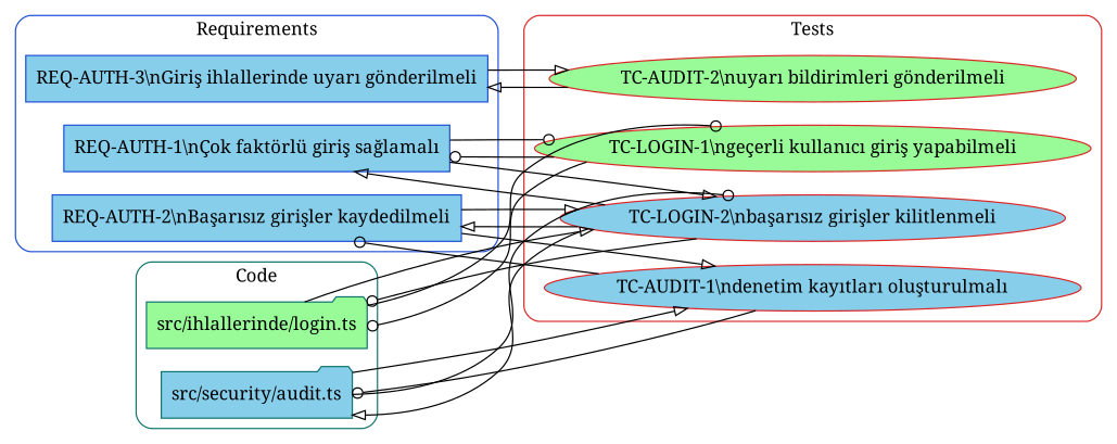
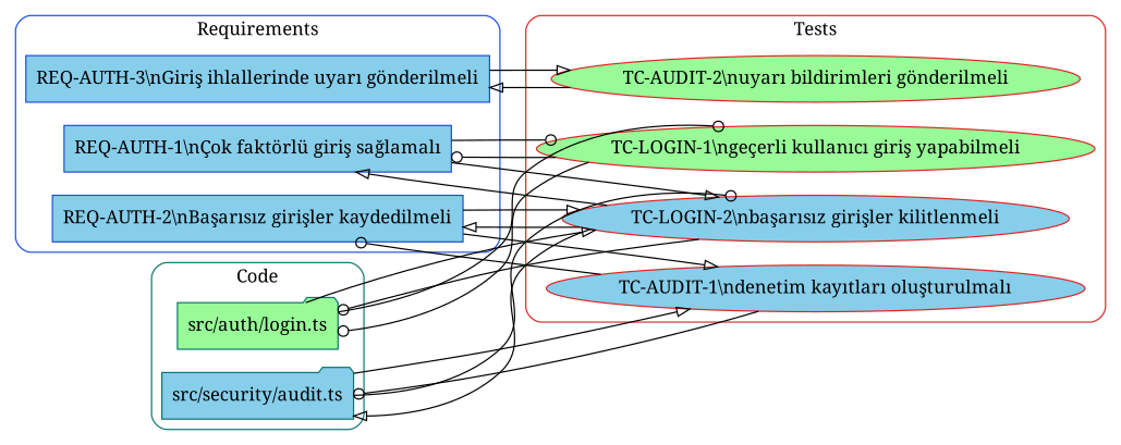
  digraph {
    fontname="Noto Serif"
    rankdir=LR
    splines=spline
    node [color="#dc2626" fillcolor=skyblue fontname="Noto Serif" shape=ellipse style=filled]
    edge [fontname="Noto Serif" arrowhead=onormal]
    n1 [color="#1d4ed8" label="REQ-AUTH-1\\nÇok faktörlü giriş sağlamalı" shape=rect]
    n2 [color="#1d4ed8" label="REQ-AUTH-2\\nBaşarısız girişler kaydedilmeli" shape=rect]
    n3 [color="#1d4ed8" label="REQ-AUTH-3\\nGiriş ihlallerinde uyarı gönderilmeli" shape=rect]
-   n4 [color="#0f766e" fillcolor=palegreen label="src/ihlallerinde/login.ts" shape=folder]
+   n4 [color="#0f766e" fillcolor=palegreen label="src/auth/login.ts" shape=folder]
    n5 [color="#0f766e" label="src/security/audit.ts" shape=folder]
    n6 [label="TC-AUDIT-1\\ndenetim kayıtları oluşturulmalı"]
    n7 [fillcolor=palegreen label="TC-AUDIT-2\\nuyarı bildirimleri gönderilmeli"]
    n8 [fillcolor=palegreen label="TC-LOGIN-1\\ngeçerli kullanıcı giriş yapabilmeli"]
    n9 [label="TC-LOGIN-2\\nbaşarısız girişler kilitlenmeli"]
    subgraph cluster_1 {
      color="#1d4ed8"
      label=Requirements
      style=rounded
      n1
      n2
      n3
    }
    subgraph cluster_2 {
      color="#0f766e"
      label=Code
      style=rounded
      n4
      n5
    }
    subgraph cluster_3 {
      color="#dc2626"
      label=Tests
      style=rounded
      n6
      n7
      n8
      n9
    }
    n1 -> n8 [arrowhead=odot]
    n1 -> n9
    n2 -> n6
    n2 -> n9
    n3 -> n7
    n4 -> n8 [arrowhead=odot]
    n4 -> n9
    n5 -> n6
    n5 -> n9 [arrowhead=odot]
    n6 -> n2 [arrowhead=odot]
    n6 -> n5 [arrowhead=odot]
    n7 -> n3
    n8 -> n1 [arrowhead=odot]
    n8 -> n4 [arrowhead=odot]
    n9 -> n1
    n9 -> n2
    n9 -> n4 [arrowhead=odot]
    n9 -> n5
  }
